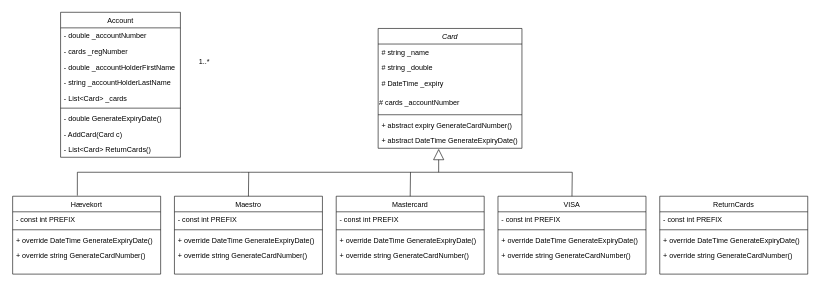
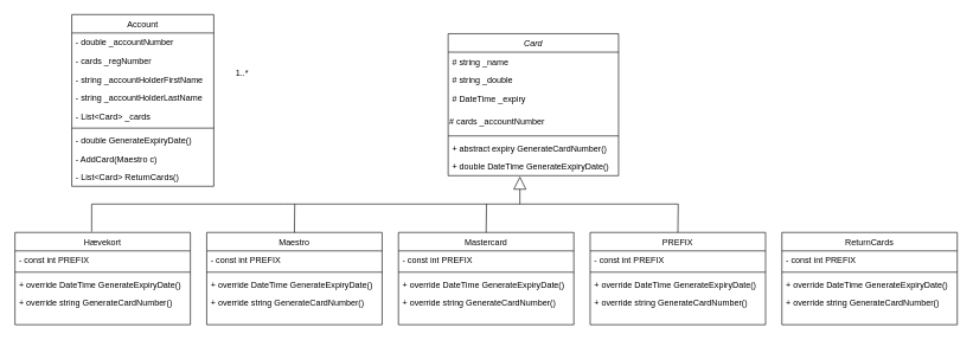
  <mxCell id="0" />
  <mxCell id="1" parent="0" />
  <mxCell id="2" value="Card" style="swimlane;fontStyle=2;align=center;verticalAlign=top;childLayout=stackLayout;horizontal=1;startSize=26;horizontalStack=0;resizeParent=1;resizeLast=0;collapsible=1;marginBottom=0;rounded=0;shadow=0;strokeWidth=1;" vertex="1" parent="1"><mxGeometry x="630" y="47" width="240" height="200" as="geometry"><mxRectangle x="230" y="140" width="160" height="26" as="alternateBounds" /></mxGeometry></mxCell>
  <mxCell id="3" value="# string _name" style="text;align=left;verticalAlign=top;spacingLeft=4;spacingRight=4;overflow=hidden;rotatable=0;points=[[0,0.5],[1,0.5]];portConstraint=eastwest;" vertex="1" parent="2"><mxGeometry y="26" width="240" height="26" as="geometry" /></mxCell>
  <mxCell id="4" value="# string _double" style="text;align=left;verticalAlign=top;spacingLeft=4;spacingRight=4;overflow=hidden;rotatable=0;points=[[0,0.5],[1,0.5]];portConstraint=eastwest;rounded=0;shadow=0;html=0;" vertex="1" parent="2"><mxGeometry y="52" width="240" height="26" as="geometry" /></mxCell>
  <mxCell id="5" value="# DateTime _expiry&#10;&#10;" style="text;align=left;verticalAlign=top;spacingLeft=4;spacingRight=4;overflow=hidden;rotatable=0;points=[[0,0.5],[1,0.5]];portConstraint=eastwest;rounded=0;shadow=0;html=0;" vertex="1" parent="2"><mxGeometry y="78" width="240" height="32" as="geometry" /></mxCell>
  <mxCell id="6" value="# cards _accountNumber" style="text;whiteSpace=wrap;html=1;" vertex="1" parent="2"><mxGeometry y="110" width="240" height="30" as="geometry" /></mxCell>
  <mxCell id="7" value="" style="line;html=1;strokeWidth=1;align=left;verticalAlign=middle;spacingTop=-1;spacingLeft=3;spacingRight=3;rotatable=0;labelPosition=right;points=[];portConstraint=eastwest;" vertex="1" parent="2"><mxGeometry y="140" width="240" height="8" as="geometry" /></mxCell>
  <mxCell id="8" value="+ abstract expiry GenerateCardNumber()" style="text;align=left;verticalAlign=top;spacingLeft=4;spacingRight=4;overflow=hidden;rotatable=0;points=[[0,0.5],[1,0.5]];portConstraint=eastwest;" vertex="1" parent="2"><mxGeometry y="148" width="240" height="26" as="geometry" /></mxCell>
- <mxCell id="9" value="+ abstract DateTime GenerateExpiryDate()" style="text;align=left;verticalAlign=top;spacingLeft=4;spacingRight=4;overflow=hidden;rotatable=0;points=[[0,0.5],[1,0.5]];portConstraint=eastwest;" vertex="1" parent="2"><mxGeometry y="174" width="240" height="26" as="geometry" /></mxCell>
+ <mxCell id="9" value="+ double DateTime GenerateExpiryDate()" style="text;align=left;verticalAlign=top;spacingLeft=4;spacingRight=4;overflow=hidden;rotatable=0;points=[[0,0.5],[1,0.5]];portConstraint=eastwest;" vertex="1" parent="2"><mxGeometry y="174" width="240" height="26" as="geometry" /></mxCell>
  <mxCell id="10" value="Hævekort" style="swimlane;fontStyle=0;align=center;verticalAlign=top;childLayout=stackLayout;horizontal=1;startSize=26;horizontalStack=0;resizeParent=1;resizeLast=0;collapsible=1;marginBottom=0;rounded=0;shadow=0;strokeWidth=1;" vertex="1" parent="1"><mxGeometry x="20" y="327" width="247" height="130" as="geometry"><mxRectangle x="550" y="140" width="160" height="26" as="alternateBounds" /></mxGeometry></mxCell>
  <mxCell id="11" value="- const int PREFIX" style="text;align=left;verticalAlign=top;spacingLeft=4;spacingRight=4;overflow=hidden;rotatable=0;points=[[0,0.5],[1,0.5]];portConstraint=eastwest;" vertex="1" parent="10"><mxGeometry y="26" width="247" height="26" as="geometry" /></mxCell>
  <mxCell id="12" value="" style="line;html=1;strokeWidth=1;align=left;verticalAlign=middle;spacingTop=-1;spacingLeft=3;spacingRight=3;rotatable=0;labelPosition=right;points=[];portConstraint=eastwest;" vertex="1" parent="10"><mxGeometry y="52" width="247" height="8" as="geometry" /></mxCell>
  <mxCell id="13" value="+ override DateTime GenerateExpiryDate()" style="text;align=left;verticalAlign=top;spacingLeft=4;spacingRight=4;overflow=hidden;rotatable=0;points=[[0,0.5],[1,0.5]];portConstraint=eastwest;" vertex="1" parent="10"><mxGeometry y="60" width="247" height="26" as="geometry" /></mxCell>
  <mxCell id="14" value="+ override string GenerateCardNumber()" style="text;align=left;verticalAlign=top;spacingLeft=4;spacingRight=4;overflow=hidden;rotatable=0;points=[[0,0.5],[1,0.5]];portConstraint=eastwest;" vertex="1" parent="10"><mxGeometry y="86" width="247" height="26" as="geometry" /></mxCell>
  <mxCell id="15" value="Account" style="swimlane;fontStyle=0;align=center;verticalAlign=top;childLayout=stackLayout;horizontal=1;startSize=26;horizontalStack=0;resizeParent=1;resizeLast=0;collapsible=1;marginBottom=0;rounded=0;shadow=0;strokeWidth=1;" vertex="1" parent="1"><mxGeometry x="100" y="20" width="200" height="242" as="geometry"><mxRectangle x="550" y="140" width="160" height="26" as="alternateBounds" /></mxGeometry></mxCell>
  <mxCell id="16" value="- double _accountNumber" style="text;align=left;verticalAlign=top;spacingLeft=4;spacingRight=4;overflow=hidden;rotatable=0;points=[[0,0.5],[1,0.5]];portConstraint=eastwest;" vertex="1" parent="15"><mxGeometry y="26" width="200" height="26" as="geometry" /></mxCell>
  <mxCell id="17" value="- cards _regNumber" style="text;align=left;verticalAlign=top;spacingLeft=4;spacingRight=4;overflow=hidden;rotatable=0;points=[[0,0.5],[1,0.5]];portConstraint=eastwest;rounded=0;shadow=0;html=0;" vertex="1" parent="15"><mxGeometry y="52" width="200" height="26" as="geometry" /></mxCell>
- <mxCell id="18" value="- double _accountHolderFirstName" style="text;align=left;verticalAlign=top;spacingLeft=4;spacingRight=4;overflow=hidden;rotatable=0;points=[[0,0.5],[1,0.5]];portConstraint=eastwest;rounded=0;shadow=0;html=0;" vertex="1" parent="15"><mxGeometry y="78" width="200" height="26" as="geometry" /></mxCell>
+ <mxCell id="18" value="- string _accountHolderFirstName" style="text;align=left;verticalAlign=top;spacingLeft=4;spacingRight=4;overflow=hidden;rotatable=0;points=[[0,0.5],[1,0.5]];portConstraint=eastwest;rounded=0;shadow=0;html=0;" vertex="1" parent="15"><mxGeometry y="78" width="200" height="26" as="geometry" /></mxCell>
  <mxCell id="19" value="- string _accountHolderLastName" style="text;align=left;verticalAlign=top;spacingLeft=4;spacingRight=4;overflow=hidden;rotatable=0;points=[[0,0.5],[1,0.5]];portConstraint=eastwest;rounded=0;shadow=0;html=0;" vertex="1" parent="15"><mxGeometry y="104" width="200" height="26" as="geometry" /></mxCell>
  <mxCell id="20" value="- List&lt;Card&gt; _cards" style="text;align=left;verticalAlign=top;spacingLeft=4;spacingRight=4;overflow=hidden;rotatable=0;points=[[0,0.5],[1,0.5]];portConstraint=eastwest;rounded=0;shadow=0;html=0;" vertex="1" parent="15"><mxGeometry y="130" width="200" height="26" as="geometry" /></mxCell>
  <mxCell id="21" value="" style="line;html=1;strokeWidth=1;align=left;verticalAlign=middle;spacingTop=-1;spacingLeft=3;spacingRight=3;rotatable=0;labelPosition=right;points=[];portConstraint=eastwest;" vertex="1" parent="15"><mxGeometry y="156" width="200" height="8" as="geometry" /></mxCell>
  <mxCell id="22" value="- double GenerateExpiryDate()" style="text;align=left;verticalAlign=top;spacingLeft=4;spacingRight=4;overflow=hidden;rotatable=0;points=[[0,0.5],[1,0.5]];portConstraint=eastwest;" vertex="1" parent="15"><mxGeometry y="164" width="200" height="26" as="geometry" /></mxCell>
- <mxCell id="23" value="- AddCard(Card c)" style="text;align=left;verticalAlign=top;spacingLeft=4;spacingRight=4;overflow=hidden;rotatable=0;points=[[0,0.5],[1,0.5]];portConstraint=eastwest;" vertex="1" parent="15"><mxGeometry y="190" width="200" height="26" as="geometry" /></mxCell>
+ <mxCell id="23" value="- AddCard(Maestro c)" style="text;align=left;verticalAlign=top;spacingLeft=4;spacingRight=4;overflow=hidden;rotatable=0;points=[[0,0.5],[1,0.5]];portConstraint=eastwest;" vertex="1" parent="15"><mxGeometry y="190" width="200" height="26" as="geometry" /></mxCell>
  <mxCell id="24" value="- List&lt;Card&gt; ReturnCards()" style="text;align=left;verticalAlign=top;spacingLeft=4;spacingRight=4;overflow=hidden;rotatable=0;points=[[0,0.5],[1,0.5]];portConstraint=eastwest;" vertex="1" parent="15"><mxGeometry y="216" width="200" height="26" as="geometry" /></mxCell>
  <mxCell id="25" value="" style="endArrow=block;endSize=16;endFill=0;html=1;rounded=0;entryX=0.421;entryY=1.038;entryDx=0;entryDy=0;entryPerimeter=0;" edge="1" parent="1" target="9"><mxGeometry width="160" relative="1" as="geometry"><mxPoint x="731" y="287" as="sourcePoint" /><mxPoint x="410" y="277" as="targetPoint" /></mxGeometry></mxCell>
  <mxCell id="26" value="Mastercard" style="swimlane;fontStyle=0;align=center;verticalAlign=top;childLayout=stackLayout;horizontal=1;startSize=26;horizontalStack=0;resizeParent=1;resizeLast=0;collapsible=1;marginBottom=0;rounded=0;shadow=0;strokeWidth=1;" vertex="1" parent="1"><mxGeometry x="560" y="327" width="247" height="130" as="geometry"><mxRectangle x="550" y="140" width="160" height="26" as="alternateBounds" /></mxGeometry></mxCell>
  <mxCell id="27" value="- const int PREFIX" style="text;align=left;verticalAlign=top;spacingLeft=4;spacingRight=4;overflow=hidden;rotatable=0;points=[[0,0.5],[1,0.5]];portConstraint=eastwest;" vertex="1" parent="26"><mxGeometry y="26" width="247" height="26" as="geometry" /></mxCell>
  <mxCell id="28" value="" style="line;html=1;strokeWidth=1;align=left;verticalAlign=middle;spacingTop=-1;spacingLeft=3;spacingRight=3;rotatable=0;labelPosition=right;points=[];portConstraint=eastwest;" vertex="1" parent="26"><mxGeometry y="52" width="247" height="8" as="geometry" /></mxCell>
  <mxCell id="29" value="+ override DateTime GenerateExpiryDate()" style="text;align=left;verticalAlign=top;spacingLeft=4;spacingRight=4;overflow=hidden;rotatable=0;points=[[0,0.5],[1,0.5]];portConstraint=eastwest;" vertex="1" parent="26"><mxGeometry y="60" width="247" height="26" as="geometry" /></mxCell>
  <mxCell id="30" value="+ override string GenerateCardNumber()" style="text;align=left;verticalAlign=top;spacingLeft=4;spacingRight=4;overflow=hidden;rotatable=0;points=[[0,0.5],[1,0.5]];portConstraint=eastwest;" vertex="1" parent="26"><mxGeometry y="86" width="247" height="26" as="geometry" /></mxCell>
- <mxCell id="31" value="VISA" style="swimlane;fontStyle=0;align=center;verticalAlign=top;childLayout=stackLayout;horizontal=1;startSize=26;horizontalStack=0;resizeParent=1;resizeLast=0;collapsible=1;marginBottom=0;rounded=0;shadow=0;strokeWidth=1;" vertex="1" parent="1"><mxGeometry x="830" y="327" width="247" height="130" as="geometry"><mxRectangle x="550" y="140" width="160" height="26" as="alternateBounds" /></mxGeometry></mxCell>
+ <mxCell id="31" value="PREFIX" style="swimlane;fontStyle=0;align=center;verticalAlign=top;childLayout=stackLayout;horizontal=1;startSize=26;horizontalStack=0;resizeParent=1;resizeLast=0;collapsible=1;marginBottom=0;rounded=0;shadow=0;strokeWidth=1;" vertex="1" parent="1"><mxGeometry x="830" y="327" width="247" height="130" as="geometry"><mxRectangle x="550" y="140" width="160" height="26" as="alternateBounds" /></mxGeometry></mxCell>
  <mxCell id="32" value="- const int PREFIX" style="text;align=left;verticalAlign=top;spacingLeft=4;spacingRight=4;overflow=hidden;rotatable=0;points=[[0,0.5],[1,0.5]];portConstraint=eastwest;" vertex="1" parent="31"><mxGeometry y="26" width="247" height="26" as="geometry" /></mxCell>
  <mxCell id="33" value="" style="line;html=1;strokeWidth=1;align=left;verticalAlign=middle;spacingTop=-1;spacingLeft=3;spacingRight=3;rotatable=0;labelPosition=right;points=[];portConstraint=eastwest;" vertex="1" parent="31"><mxGeometry y="52" width="247" height="8" as="geometry" /></mxCell>
  <mxCell id="34" value="+ override DateTime GenerateExpiryDate()" style="text;align=left;verticalAlign=top;spacingLeft=4;spacingRight=4;overflow=hidden;rotatable=0;points=[[0,0.5],[1,0.5]];portConstraint=eastwest;" vertex="1" parent="31"><mxGeometry y="60" width="247" height="26" as="geometry" /></mxCell>
  <mxCell id="35" value="+ override string GenerateCardNumber()" style="text;align=left;verticalAlign=top;spacingLeft=4;spacingRight=4;overflow=hidden;rotatable=0;points=[[0,0.5],[1,0.5]];portConstraint=eastwest;" vertex="1" parent="31"><mxGeometry y="86" width="247" height="26" as="geometry" /></mxCell>
  <mxCell id="36" value="ReturnCards" style="swimlane;fontStyle=0;align=center;verticalAlign=top;childLayout=stackLayout;horizontal=1;startSize=26;horizontalStack=0;resizeParent=1;resizeLast=0;collapsible=1;marginBottom=0;rounded=0;shadow=0;strokeWidth=1;" vertex="1" parent="1"><mxGeometry x="1100" y="327" width="247" height="130" as="geometry"><mxRectangle x="550" y="140" width="160" height="26" as="alternateBounds" /></mxGeometry></mxCell>
  <mxCell id="37" value="- const int PREFIX" style="text;align=left;verticalAlign=top;spacingLeft=4;spacingRight=4;overflow=hidden;rotatable=0;points=[[0,0.5],[1,0.5]];portConstraint=eastwest;" vertex="1" parent="36"><mxGeometry y="26" width="247" height="26" as="geometry" /></mxCell>
  <mxCell id="38" value="" style="line;html=1;strokeWidth=1;align=left;verticalAlign=middle;spacingTop=-1;spacingLeft=3;spacingRight=3;rotatable=0;labelPosition=right;points=[];portConstraint=eastwest;" vertex="1" parent="36"><mxGeometry y="52" width="247" height="8" as="geometry" /></mxCell>
  <mxCell id="39" value="+ override DateTime GenerateExpiryDate()" style="text;align=left;verticalAlign=top;spacingLeft=4;spacingRight=4;overflow=hidden;rotatable=0;points=[[0,0.5],[1,0.5]];portConstraint=eastwest;" vertex="1" parent="36"><mxGeometry y="60" width="247" height="26" as="geometry" /></mxCell>
  <mxCell id="40" value="+ override string GenerateCardNumber()" style="text;align=left;verticalAlign=top;spacingLeft=4;spacingRight=4;overflow=hidden;rotatable=0;points=[[0,0.5],[1,0.5]];portConstraint=eastwest;" vertex="1" parent="36"><mxGeometry y="86" width="247" height="26" as="geometry" /></mxCell>
  <mxCell id="41" value="1..*" style="text;html=1;align=center;verticalAlign=middle;whiteSpace=wrap;rounded=0;" vertex="1" parent="1"><mxGeometry x="310" y="87" width="60" height="30" as="geometry" /></mxCell>
  <mxCell id="42" value="Maestro" style="swimlane;fontStyle=0;align=center;verticalAlign=top;childLayout=stackLayout;horizontal=1;startSize=26;horizontalStack=0;resizeParent=1;resizeLast=0;collapsible=1;marginBottom=0;rounded=0;shadow=0;strokeWidth=1;" vertex="1" parent="1"><mxGeometry x="290" y="327" width="247" height="130" as="geometry"><mxRectangle x="550" y="140" width="160" height="26" as="alternateBounds" /></mxGeometry></mxCell>
  <mxCell id="43" value="- const int PREFIX" style="text;align=left;verticalAlign=top;spacingLeft=4;spacingRight=4;overflow=hidden;rotatable=0;points=[[0,0.5],[1,0.5]];portConstraint=eastwest;" vertex="1" parent="42"><mxGeometry y="26" width="247" height="26" as="geometry" /></mxCell>
  <mxCell id="44" value="" style="line;html=1;strokeWidth=1;align=left;verticalAlign=middle;spacingTop=-1;spacingLeft=3;spacingRight=3;rotatable=0;labelPosition=right;points=[];portConstraint=eastwest;" vertex="1" parent="42"><mxGeometry y="52" width="247" height="8" as="geometry" /></mxCell>
  <mxCell id="45" value="+ override DateTime GenerateExpiryDate()" style="text;align=left;verticalAlign=top;spacingLeft=4;spacingRight=4;overflow=hidden;rotatable=0;points=[[0,0.5],[1,0.5]];portConstraint=eastwest;" vertex="1" parent="42"><mxGeometry y="60" width="247" height="26" as="geometry" /></mxCell>
  <mxCell id="46" value="+ override string GenerateCardNumber()" style="text;align=left;verticalAlign=top;spacingLeft=4;spacingRight=4;overflow=hidden;rotatable=0;points=[[0,0.5],[1,0.5]];portConstraint=eastwest;" vertex="1" parent="42"><mxGeometry y="86" width="247" height="26" as="geometry" /></mxCell>
  <mxCell id="47" value="" style="endArrow=none;html=1;rounded=0;exitX=0.437;exitY=-0.008;exitDx=0;exitDy=0;exitPerimeter=0;" edge="1" parent="1" source="10"><mxGeometry width="50" height="50" relative="1" as="geometry"><mxPoint x="430" y="347" as="sourcePoint" /><mxPoint x="400" y="287" as="targetPoint" /><Array as="points"><mxPoint x="128" y="287" /></Array></mxGeometry></mxCell>
  <mxCell id="48" value="" style="endArrow=none;html=1;rounded=0;exitX=0.5;exitY=0;exitDx=0;exitDy=0;" edge="1" parent="1" source="31"><mxGeometry width="50" height="50" relative="1" as="geometry"><mxPoint x="430" y="347" as="sourcePoint" /><mxPoint x="400" y="287" as="targetPoint" /><Array as="points"><mxPoint x="954" y="287" /></Array></mxGeometry></mxCell>
  <mxCell id="49" value="" style="endArrow=none;html=1;rounded=0;exitX=0.5;exitY=0;exitDx=0;exitDy=0;" edge="1" parent="1" source="42"><mxGeometry width="50" height="50" relative="1" as="geometry"><mxPoint x="530" y="337" as="sourcePoint" /><mxPoint x="414" y="287" as="targetPoint" /></mxGeometry></mxCell>
  <mxCell id="50" value="" style="endArrow=none;html=1;rounded=0;exitX=0.5;exitY=0;exitDx=0;exitDy=0;" edge="1" parent="1" source="26"><mxGeometry width="50" height="50" relative="1" as="geometry"><mxPoint x="530" y="337" as="sourcePoint" /><mxPoint x="684" y="287" as="targetPoint" /></mxGeometry></mxCell>
